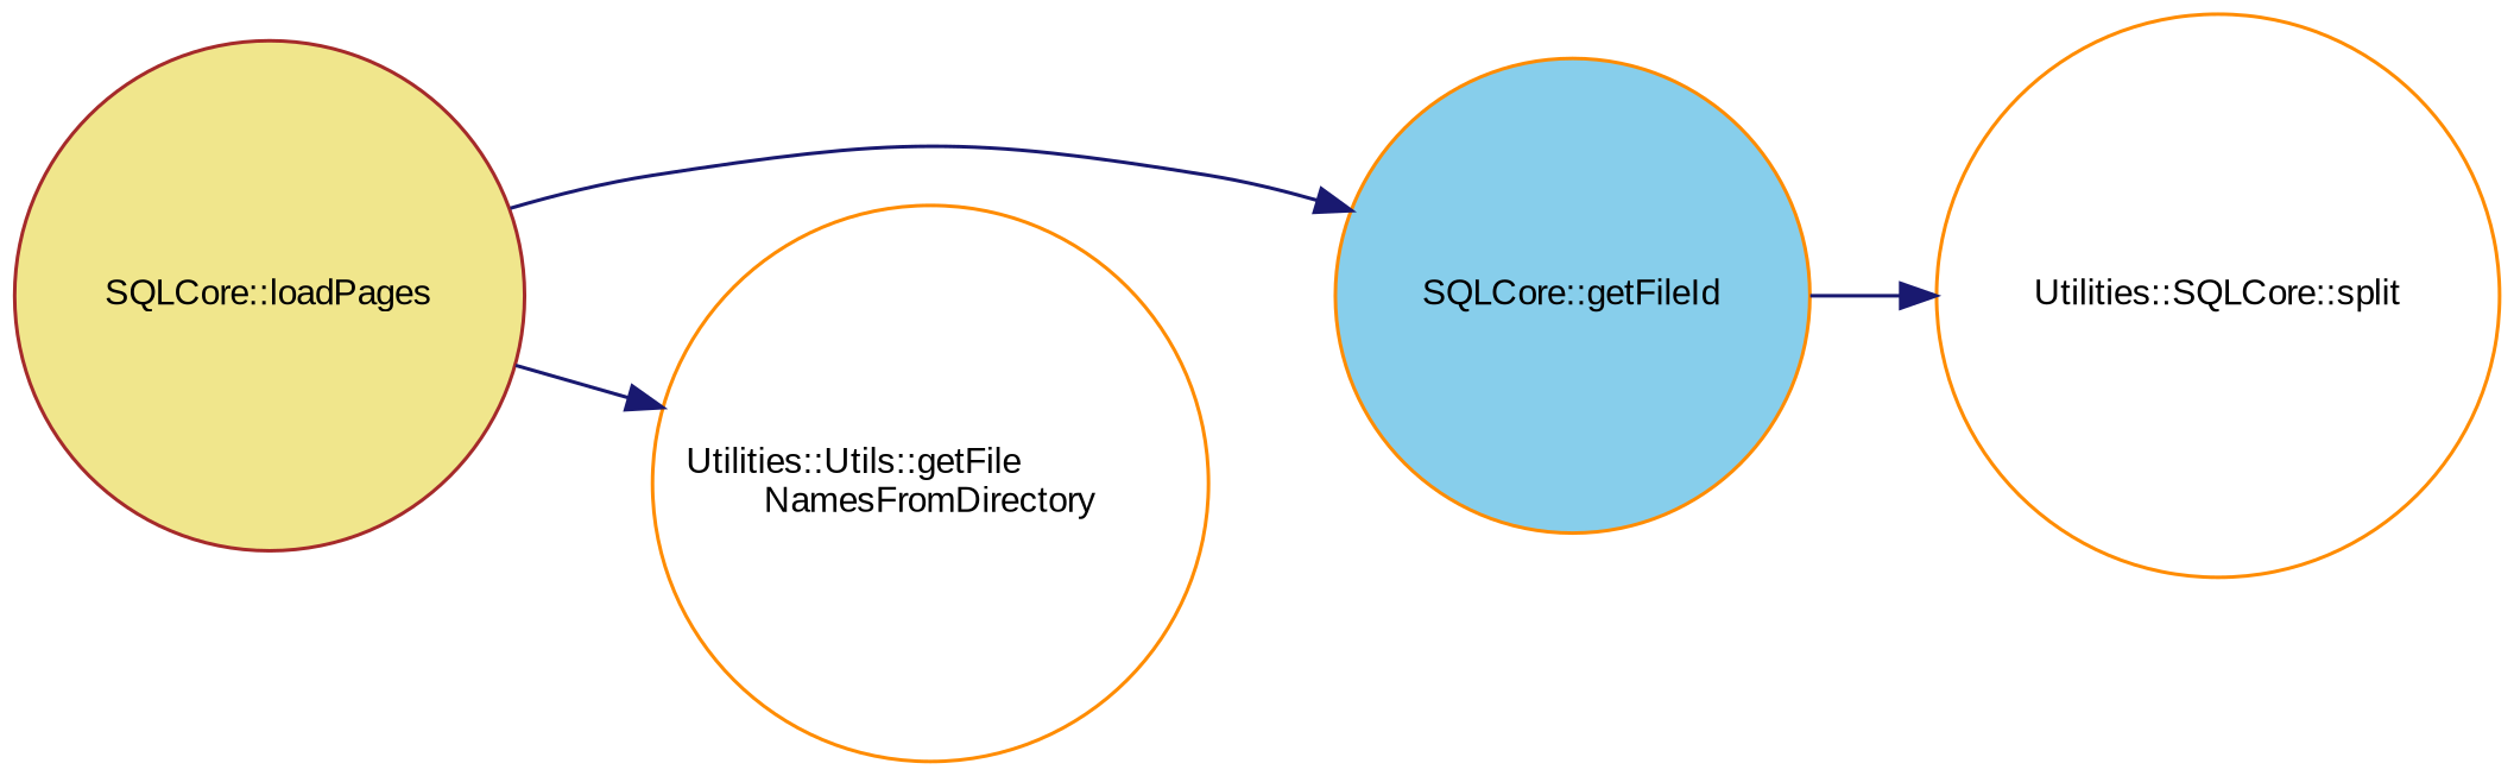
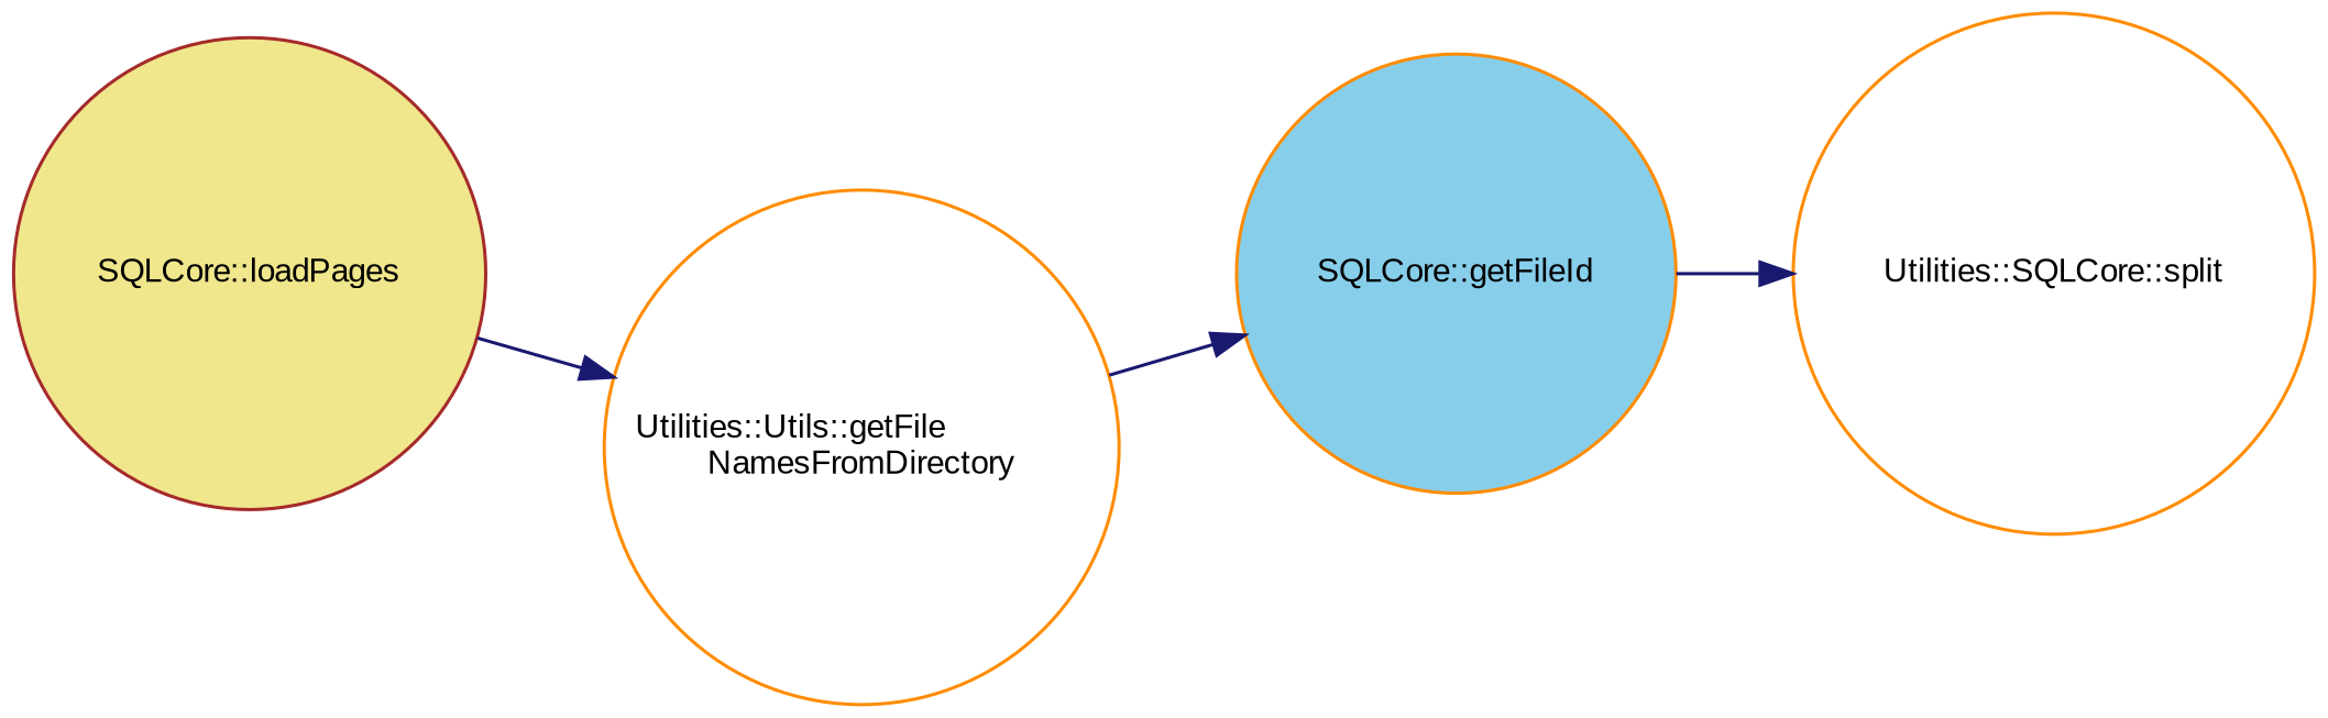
  digraph {
    fontname="Liberation Sans"
    rankdir=LR
    node [color=darkorange fillcolor=white fontname="Liberation Sans" fontsize=10 shape=circle style=filled]
    edge [color=midnightblue fontname="Liberation Sans" fontsize=10 labelfontname=Helvetica labelfontsize=10 style=solid]
    n1 [color=brown fillcolor=khaki fontcolor=black height=0.2 label="SQLCore::loadPages" width=0.4]
    n2 [fillcolor=skyblue height=0.2 label="SQLCore::getFileId" width=0.4]
    n3 [height=0.2 label="Utilities::Utils::getFile\lNamesFromDirectory" width=0.4]
    n4 [height=0.2 label="Utilities::SQLCore::split" width=0.4]
-   n1 -> n2
+   n3 -> n2
    n1 -> n3
    n2 -> n4
  }
